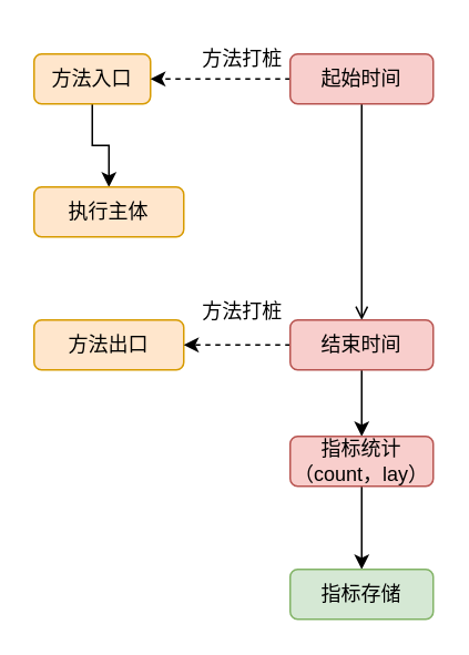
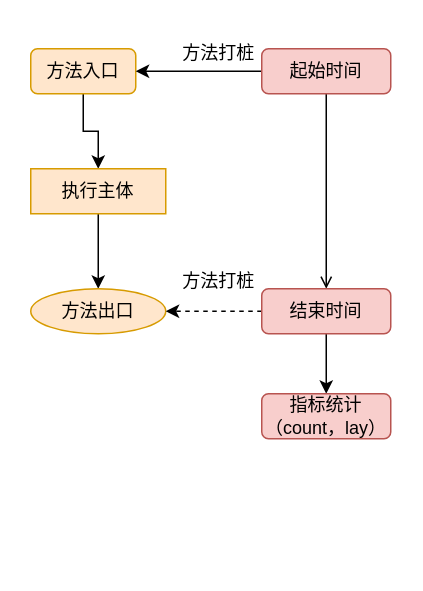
  <mxCell id="0" />
  <mxCell id="1" parent="0" />
  <mxCell id="2" style="edgeStyle=orthogonalEdgeStyle;rounded=0;orthogonalLoop=1;jettySize=auto;html=1;exitX=0.5;exitY=1;exitDx=0;exitDy=0;entryX=0.5;entryY=0;entryDx=0;entryDy=0;" edge="1" parent="1" source="3" target="5"><mxGeometry relative="1" as="geometry" /></mxCell>
  <mxCell id="3" value="方法入口" style="rounded=1;whiteSpace=wrap;html=1;fillColor=#ffe6cc;strokeColor=#d79b00;" vertex="1" parent="1"><mxGeometry x="20" y="32" width="70" height="30" as="geometry" /></mxCell>
- <mxCell id="5" value="执行主体" style="rounded=1;whiteSpace=wrap;html=1;fillColor=#ffe6cc;strokeColor=#d79b00;" vertex="1" parent="1"><mxGeometry x="20" y="112" width="90" height="30" as="geometry" /></mxCell>
- <mxCell id="6" value="方法出口" style="rounded=1;whiteSpace=wrap;html=1;fillColor=#ffe6cc;strokeColor=#d79b00;" vertex="1" parent="1"><mxGeometry x="20" y="192" width="90" height="30" as="geometry" /></mxCell>
- <mxCell id="7" style="edgeStyle=orthogonalEdgeStyle;rounded=0;orthogonalLoop=1;jettySize=auto;html=1;exitX=0;exitY=0.5;exitDx=0;exitDy=0;entryX=1;entryY=0.5;entryDx=0;entryDy=0;dashed=1;" edge="1" parent="1" source="9" target="3"><mxGeometry relative="1" as="geometry" /></mxCell>
+ <mxCell id="4" style="edgeStyle=orthogonalEdgeStyle;rounded=0;orthogonalLoop=1;jettySize=auto;html=1;exitX=0.5;exitY=1;exitDx=0;exitDy=0;entryX=0.5;entryY=0;entryDx=0;entryDy=0;" edge="1" parent="1" source="5" target="6"><mxGeometry relative="1" as="geometry" /></mxCell>
+ <mxCell id="5" value="执行主体" style="whiteSpace=wrap;html=1;fillColor=#ffe6cc;strokeColor=#d79b00;rounded=0;" vertex="1" parent="1"><mxGeometry x="20" y="112" width="90" height="30" as="geometry" /></mxCell>
+ <mxCell id="6" value="方法出口" style="ellipse;whiteSpace=wrap;html=1;fillColor=#ffe6cc;strokeColor=#d79b00;" vertex="1" parent="1"><mxGeometry x="20" y="192" width="90" height="30" as="geometry" /></mxCell>
+ <mxCell id="7" style="edgeStyle=orthogonalEdgeStyle;rounded=0;orthogonalLoop=1;jettySize=auto;html=1;exitX=0;exitY=0.5;exitDx=0;exitDy=0;entryX=1;entryY=0.5;entryDx=0;entryDy=0;dashed=0;" edge="1" parent="1" source="9" target="3"><mxGeometry relative="1" as="geometry" /></mxCell>
  <mxCell id="8" style="edgeStyle=orthogonalEdgeStyle;rounded=0;orthogonalLoop=1;jettySize=auto;html=1;exitX=0.5;exitY=1;exitDx=0;exitDy=0;entryX=0.5;entryY=0;entryDx=0;entryDy=0;endArrow=open;" edge="1" parent="1" source="9" target="12"><mxGeometry relative="1" as="geometry" /></mxCell>
  <mxCell id="9" value="起始时间" style="rounded=1;whiteSpace=wrap;html=1;fillColor=#f8cecc;strokeColor=#b85450;" vertex="1" parent="1"><mxGeometry x="174" y="32" width="86" height="30" as="geometry" /></mxCell>
  <mxCell id="10" style="edgeStyle=orthogonalEdgeStyle;rounded=0;orthogonalLoop=1;jettySize=auto;html=1;exitX=0;exitY=0.5;exitDx=0;exitDy=0;entryX=1;entryY=0.5;entryDx=0;entryDy=0;dashed=1;" edge="1" parent="1" source="12" target="6"><mxGeometry relative="1" as="geometry"><mxPoint x="110" y="202" as="targetPoint" /></mxGeometry></mxCell>
  <mxCell id="11" value="" style="edgeStyle=orthogonalEdgeStyle;rounded=0;orthogonalLoop=1;jettySize=auto;html=1;" edge="1" parent="1" source="12" target="16"><mxGeometry relative="1" as="geometry" /></mxCell>
  <mxCell id="12" value="结束时间" style="rounded=1;whiteSpace=wrap;html=1;fillColor=#f8cecc;strokeColor=#b85450;" vertex="1" parent="1"><mxGeometry x="174" y="192" width="86" height="30" as="geometry" /></mxCell>
  <mxCell id="13" value="方法打桩" style="text;html=1;align=center;verticalAlign=middle;resizable=0;points=[];autosize=1;strokeColor=none;fillColor=none;" vertex="1" parent="1"><mxGeometry x="110" y="20" width="70" height="30" as="geometry" /></mxCell>
  <mxCell id="14" value="方法打桩" style="text;html=1;align=center;verticalAlign=middle;resizable=0;points=[];autosize=1;strokeColor=none;fillColor=none;" vertex="1" parent="1"><mxGeometry x="110" y="172" width="70" height="30" as="geometry" /></mxCell>
- <mxCell id="15" value="" style="edgeStyle=orthogonalEdgeStyle;rounded=0;orthogonalLoop=1;jettySize=auto;html=1;" edge="1" parent="1" source="16" target="17"><mxGeometry relative="1" as="geometry" /></mxCell>
  <mxCell id="16" value="指标统计（count，lay）" style="rounded=1;whiteSpace=wrap;html=1;fillColor=#f8cecc;strokeColor=#b85450;" vertex="1" parent="1"><mxGeometry x="174" y="262" width="86" height="30" as="geometry" /></mxCell>
- <mxCell id="17" value="指标存储" style="rounded=1;whiteSpace=wrap;html=1;fillColor=#d5e8d4;strokeColor=#82b366;" vertex="1" parent="1"><mxGeometry x="174" y="342" width="86" height="30" as="geometry" /></mxCell>
